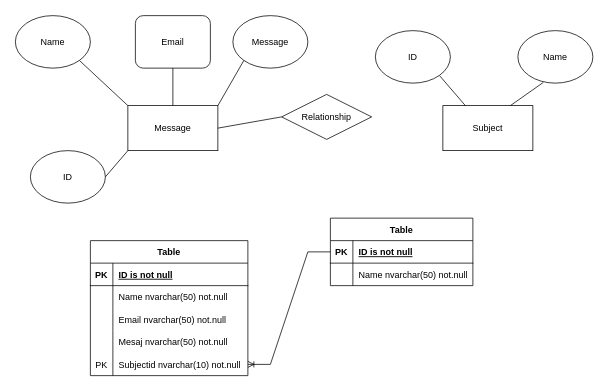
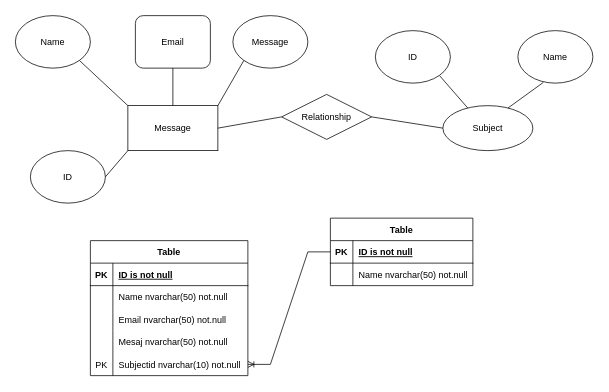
  <mxCell id="0" />
  <mxCell id="1" parent="0" />
  <mxCell id="2" value="Message" style="rounded=0;whiteSpace=wrap;html=1;" parent="1" vertex="1"><mxGeometry x="170" y="140" width="120" height="60" as="geometry" /></mxCell>
  <mxCell id="3" value="ID" style="ellipse;whiteSpace=wrap;html=1;" parent="1" vertex="1"><mxGeometry x="40" y="200" width="100" height="70" as="geometry" /></mxCell>
  <mxCell id="4" value="Message" style="ellipse;whiteSpace=wrap;html=1;" parent="1" vertex="1"><mxGeometry x="310" y="20" width="100" height="70" as="geometry" /></mxCell>
  <mxCell id="5" value="Name" style="ellipse;whiteSpace=wrap;html=1;" parent="1" vertex="1"><mxGeometry x="20" y="20" width="100" height="70" as="geometry" /></mxCell>
  <mxCell id="6" value="Email" style="whiteSpace=wrap;html=1;rounded=1;" parent="1" vertex="1"><mxGeometry x="180" y="20" width="100" height="70" as="geometry" /></mxCell>
  <mxCell id="7" value="" style="endArrow=none;html=1;rounded=0;exitX=1;exitY=0;exitDx=0;exitDy=0;entryX=0;entryY=1;entryDx=0;entryDy=0;" parent="1" source="2" target="4" edge="1"><mxGeometry width="50" height="50" relative="1" as="geometry"><mxPoint x="250" y="130" as="sourcePoint" /><mxPoint x="300" y="80" as="targetPoint" /></mxGeometry></mxCell>
  <mxCell id="8" value="" style="endArrow=none;html=1;rounded=0;exitX=0.5;exitY=0;exitDx=0;exitDy=0;entryX=0.5;entryY=1;entryDx=0;entryDy=0;" parent="1" source="2" target="6" edge="1"><mxGeometry width="50" height="50" relative="1" as="geometry"><mxPoint x="250" y="130" as="sourcePoint" /><mxPoint x="300" y="80" as="targetPoint" /></mxGeometry></mxCell>
  <mxCell id="9" value="" style="endArrow=none;html=1;rounded=0;entryX=1;entryY=1;entryDx=0;entryDy=0;exitX=0;exitY=0;exitDx=0;exitDy=0;" parent="1" source="2" target="5" edge="1"><mxGeometry width="50" height="50" relative="1" as="geometry"><mxPoint x="180" y="147" as="sourcePoint" /><mxPoint x="300" y="80" as="targetPoint" /></mxGeometry></mxCell>
  <mxCell id="10" value="" style="endArrow=none;html=1;rounded=0;exitX=0;exitY=1;exitDx=0;exitDy=0;entryX=1;entryY=0.5;entryDx=0;entryDy=0;" parent="1" source="2" target="3" edge="1"><mxGeometry width="50" height="50" relative="1" as="geometry"><mxPoint x="250" y="130" as="sourcePoint" /><mxPoint x="300" y="80" as="targetPoint" /></mxGeometry></mxCell>
  <mxCell id="11" value="Relationship" style="shape=rhombus;perimeter=rhombusPerimeter;whiteSpace=wrap;html=1;align=center;" parent="1" vertex="1"><mxGeometry x="375" y="125" width="120" height="60" as="geometry" /></mxCell>
  <mxCell id="12" value="" style="endArrow=none;html=1;rounded=0;exitX=0;exitY=0.5;exitDx=0;exitDy=0;entryX=1;entryY=0.5;entryDx=0;entryDy=0;" parent="1" source="11" target="2" edge="1"><mxGeometry width="50" height="50" relative="1" as="geometry"><mxPoint x="450" y="130" as="sourcePoint" /><mxPoint x="500" y="80" as="targetPoint" /></mxGeometry></mxCell>
- <mxCell id="13" value="Subject" style="rounded=0;whiteSpace=wrap;html=1;" parent="1" vertex="1"><mxGeometry x="590" y="140" width="120" height="60" as="geometry" /></mxCell>
+ <mxCell id="13" value="Subject" style="ellipse;whiteSpace=wrap;html=1;" parent="1" vertex="1"><mxGeometry x="590" y="140" width="120" height="60" as="geometry" /></mxCell>
+ <mxCell id="14" value="" style="endArrow=none;html=1;rounded=0;exitX=1;exitY=0.5;exitDx=0;exitDy=0;entryX=0;entryY=0.5;entryDx=0;entryDy=0;" parent="1" source="11" target="13" edge="1"><mxGeometry width="50" height="50" relative="1" as="geometry"><mxPoint x="570" y="130" as="sourcePoint" /><mxPoint x="620" y="80" as="targetPoint" /></mxGeometry></mxCell>
  <mxCell id="15" value="" style="endArrow=none;html=1;rounded=0;exitX=0.25;exitY=0;exitDx=0;exitDy=0;entryX=1;entryY=1;entryDx=0;entryDy=0;" parent="1" source="13" target="17" edge="1"><mxGeometry width="50" height="50" relative="1" as="geometry"><mxPoint x="570" y="130" as="sourcePoint" /><mxPoint x="620" y="80" as="targetPoint" /></mxGeometry></mxCell>
  <mxCell id="16" value="" style="endArrow=none;html=1;rounded=0;exitX=0.75;exitY=0;exitDx=0;exitDy=0;entryX=0.34;entryY=0.986;entryDx=0;entryDy=0;entryPerimeter=0;" parent="1" source="13" target="18" edge="1"><mxGeometry width="50" height="50" relative="1" as="geometry"><mxPoint x="570" y="130" as="sourcePoint" /><mxPoint x="620" y="80" as="targetPoint" /></mxGeometry></mxCell>
  <mxCell id="17" value="ID" style="ellipse;whiteSpace=wrap;html=1;" parent="1" vertex="1"><mxGeometry x="500" y="40" width="100" height="70" as="geometry" /></mxCell>
  <mxCell id="18" value="Name" style="ellipse;whiteSpace=wrap;html=1;" parent="1" vertex="1"><mxGeometry x="690" y="40" width="100" height="70" as="geometry" /></mxCell>
  <mxCell id="19" value="Table" style="shape=table;startSize=30;container=1;collapsible=1;childLayout=tableLayout;fixedRows=1;rowLines=0;fontStyle=1;align=center;resizeLast=1;" parent="1" vertex="1"><mxGeometry x="120" y="320" width="210" height="180" as="geometry" /></mxCell>
  <mxCell id="20" value="" style="shape=partialRectangle;collapsible=0;dropTarget=0;pointerEvents=0;fillColor=none;top=0;left=0;bottom=1;right=0;points=[[0,0.5],[1,0.5]];portConstraint=eastwest;" parent="19" vertex="1"><mxGeometry y="30" width="210" height="30" as="geometry" /></mxCell>
  <mxCell id="21" value="PK" style="shape=partialRectangle;connectable=0;fillColor=none;top=0;left=0;bottom=0;right=0;fontStyle=1;overflow=hidden;" parent="20" vertex="1"><mxGeometry width="30" height="30" as="geometry"><mxRectangle width="30" height="30" as="alternateBounds" /></mxGeometry></mxCell>
  <mxCell id="22" value="ID is not null" style="shape=partialRectangle;connectable=0;fillColor=none;top=0;left=0;bottom=0;right=0;align=left;spacingLeft=6;fontStyle=5;overflow=hidden;" parent="20" vertex="1"><mxGeometry x="30" width="180" height="30" as="geometry"><mxRectangle width="180" height="30" as="alternateBounds" /></mxGeometry></mxCell>
  <mxCell id="23" value="" style="shape=partialRectangle;collapsible=0;dropTarget=0;pointerEvents=0;fillColor=none;top=0;left=0;bottom=0;right=0;points=[[0,0.5],[1,0.5]];portConstraint=eastwest;" parent="19" vertex="1"><mxGeometry y="60" width="210" height="30" as="geometry" /></mxCell>
  <mxCell id="24" value="" style="shape=partialRectangle;connectable=0;fillColor=none;top=0;left=0;bottom=0;right=0;editable=1;overflow=hidden;" parent="23" vertex="1"><mxGeometry width="30" height="30" as="geometry"><mxRectangle width="30" height="30" as="alternateBounds" /></mxGeometry></mxCell>
  <mxCell id="25" value="Name nvarchar(50) not.null" style="shape=partialRectangle;connectable=0;fillColor=none;top=0;left=0;bottom=0;right=0;align=left;spacingLeft=6;overflow=hidden;" parent="23" vertex="1"><mxGeometry x="30" width="180" height="30" as="geometry"><mxRectangle width="180" height="30" as="alternateBounds" /></mxGeometry></mxCell>
  <mxCell id="26" value="" style="shape=partialRectangle;collapsible=0;dropTarget=0;pointerEvents=0;fillColor=none;top=0;left=0;bottom=0;right=0;points=[[0,0.5],[1,0.5]];portConstraint=eastwest;" parent="19" vertex="1"><mxGeometry y="90" width="210" height="30" as="geometry" /></mxCell>
  <mxCell id="27" value="" style="shape=partialRectangle;connectable=0;fillColor=none;top=0;left=0;bottom=0;right=0;editable=1;overflow=hidden;" parent="26" vertex="1"><mxGeometry width="30" height="30" as="geometry"><mxRectangle width="30" height="30" as="alternateBounds" /></mxGeometry></mxCell>
  <mxCell id="28" value="Email nvarchar(50) not.null" style="shape=partialRectangle;connectable=0;fillColor=none;top=0;left=0;bottom=0;right=0;align=left;spacingLeft=6;overflow=hidden;" parent="26" vertex="1"><mxGeometry x="30" width="180" height="30" as="geometry"><mxRectangle width="180" height="30" as="alternateBounds" /></mxGeometry></mxCell>
  <mxCell id="29" value="" style="shape=partialRectangle;collapsible=0;dropTarget=0;pointerEvents=0;fillColor=none;top=0;left=0;bottom=0;right=0;points=[[0,0.5],[1,0.5]];portConstraint=eastwest;" parent="19" vertex="1"><mxGeometry y="120" width="210" height="30" as="geometry" /></mxCell>
  <mxCell id="30" value="" style="shape=partialRectangle;connectable=0;fillColor=none;top=0;left=0;bottom=0;right=0;editable=1;overflow=hidden;" parent="29" vertex="1"><mxGeometry width="30" height="30" as="geometry"><mxRectangle width="30" height="30" as="alternateBounds" /></mxGeometry></mxCell>
  <mxCell id="31" value="Mesaj nvarchar(50) not.null" style="shape=partialRectangle;connectable=0;fillColor=none;top=0;left=0;bottom=0;right=0;align=left;spacingLeft=6;overflow=hidden;" parent="29" vertex="1"><mxGeometry x="30" width="180" height="30" as="geometry"><mxRectangle width="180" height="30" as="alternateBounds" /></mxGeometry></mxCell>
  <mxCell id="32" value="" style="shape=partialRectangle;collapsible=0;dropTarget=0;pointerEvents=0;fillColor=none;top=0;left=0;bottom=0;right=0;points=[[0,0.5],[1,0.5]];portConstraint=eastwest;" parent="19" vertex="1"><mxGeometry y="150" width="210" height="30" as="geometry" /></mxCell>
  <mxCell id="33" value="PK" style="shape=partialRectangle;connectable=0;fillColor=none;top=0;left=0;bottom=0;right=0;editable=1;overflow=hidden;" parent="32" vertex="1"><mxGeometry width="30" height="30" as="geometry"><mxRectangle width="30" height="30" as="alternateBounds" /></mxGeometry></mxCell>
  <mxCell id="34" value="Subjectid nvarchar(10) not.null" style="shape=partialRectangle;connectable=0;fillColor=none;top=0;left=0;bottom=0;right=0;align=left;spacingLeft=6;overflow=hidden;" parent="32" vertex="1"><mxGeometry x="30" width="180" height="30" as="geometry"><mxRectangle width="180" height="30" as="alternateBounds" /></mxGeometry></mxCell>
  <mxCell id="35" value="Table" style="shape=table;startSize=30;container=1;collapsible=1;childLayout=tableLayout;fixedRows=1;rowLines=0;fontStyle=1;align=center;resizeLast=1;" parent="1" vertex="1"><mxGeometry x="440" y="290" width="190" height="90" as="geometry" /></mxCell>
  <mxCell id="36" value="" style="shape=partialRectangle;collapsible=0;dropTarget=0;pointerEvents=0;fillColor=none;top=0;left=0;bottom=1;right=0;points=[[0,0.5],[1,0.5]];portConstraint=eastwest;" parent="35" vertex="1"><mxGeometry y="30" width="190" height="30" as="geometry" /></mxCell>
  <mxCell id="37" value="PK" style="shape=partialRectangle;connectable=0;fillColor=none;top=0;left=0;bottom=0;right=0;fontStyle=1;overflow=hidden;" parent="36" vertex="1"><mxGeometry width="30" height="30" as="geometry"><mxRectangle width="30" height="30" as="alternateBounds" /></mxGeometry></mxCell>
  <mxCell id="38" value="ID is not null" style="shape=partialRectangle;connectable=0;fillColor=none;top=0;left=0;bottom=0;right=0;align=left;spacingLeft=6;fontStyle=5;overflow=hidden;" parent="36" vertex="1"><mxGeometry x="30" width="160" height="30" as="geometry"><mxRectangle width="160" height="30" as="alternateBounds" /></mxGeometry></mxCell>
  <mxCell id="39" value="" style="shape=partialRectangle;collapsible=0;dropTarget=0;pointerEvents=0;fillColor=none;top=0;left=0;bottom=0;right=0;points=[[0,0.5],[1,0.5]];portConstraint=eastwest;" parent="35" vertex="1"><mxGeometry y="60" width="190" height="30" as="geometry" /></mxCell>
  <mxCell id="40" value="" style="shape=partialRectangle;connectable=0;fillColor=none;top=0;left=0;bottom=0;right=0;editable=1;overflow=hidden;" parent="39" vertex="1"><mxGeometry width="30" height="30" as="geometry"><mxRectangle width="30" height="30" as="alternateBounds" /></mxGeometry></mxCell>
  <mxCell id="41" value="Name nvarchar(50) not.null" style="shape=partialRectangle;connectable=0;fillColor=none;top=0;left=0;bottom=0;right=0;align=left;spacingLeft=6;overflow=hidden;" parent="39" vertex="1"><mxGeometry x="30" width="160" height="30" as="geometry"><mxRectangle width="160" height="30" as="alternateBounds" /></mxGeometry></mxCell>
  <mxCell id="42" value="" style="edgeStyle=entityRelationEdgeStyle;fontSize=12;html=1;endArrow=ERoneToMany;rounded=0;entryX=1;entryY=0.5;entryDx=0;entryDy=0;exitX=0;exitY=0.5;exitDx=0;exitDy=0;" parent="1" source="36" target="32" edge="1"><mxGeometry width="100" height="100" relative="1" as="geometry"><mxPoint x="350" y="370" as="sourcePoint" /><mxPoint x="450" y="270" as="targetPoint" /></mxGeometry></mxCell>
